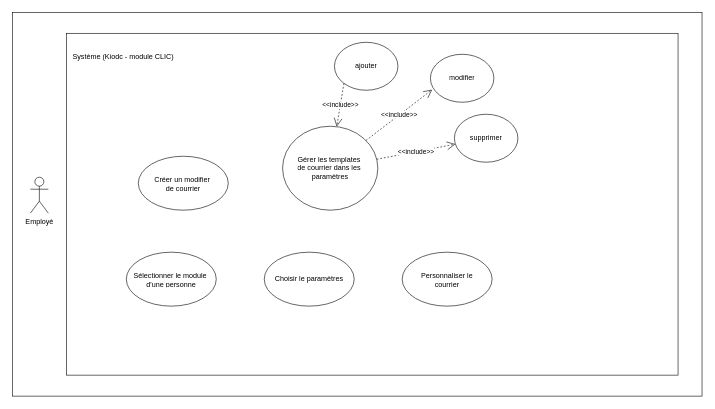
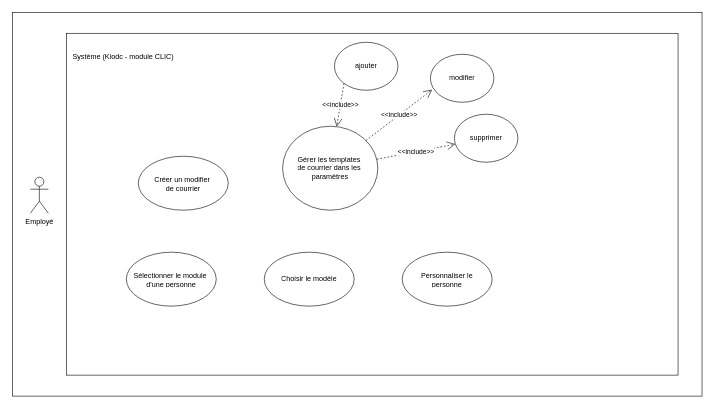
  <mxCell id="0" />
  <mxCell id="1" parent="0" />
  <mxCell id="2" value="" style="rounded=0;whiteSpace=wrap;html=1;" vertex="1" parent="1"><mxGeometry x="20" y="20" width="1150" height="640" as="geometry" /></mxCell>
  <mxCell id="3" value="Employé" style="shape=umlActor;verticalLabelPosition=bottom;verticalAlign=top;html=1;outlineConnect=0;" vertex="1" parent="1"><mxGeometry x="50" y="295" width="30" height="60" as="geometry" /></mxCell>
  <mxCell id="4" value="" style="rounded=0;whiteSpace=wrap;html=1;" vertex="1" parent="1"><mxGeometry x="110" y="55" width="1020" height="570" as="geometry" /></mxCell>
  <mxCell id="5" value="Système (Kiodc - module CLIC)" style="text;html=1;align=center;verticalAlign=middle;whiteSpace=wrap;rounded=0;" vertex="1" parent="1"><mxGeometry x="115" y="80" width="180" height="30" as="geometry" /></mxCell>
  <mxCell id="6" value="" style="group" vertex="1" connectable="0" parent="1"><mxGeometry x="430" y="420" width="170" height="90" as="geometry" /></mxCell>
  <mxCell id="7" value="" style="ellipse;whiteSpace=wrap;html=1;" vertex="1" parent="6"><mxGeometry x="10" width="150" height="90" as="geometry" /></mxCell>
- <mxCell id="8" value=" Choisir le paramètres" style="text;strokeColor=none;fillColor=none;align=center;verticalAlign=middle;spacingLeft=4;spacingRight=4;overflow=hidden;points=[[0,0.5],[1,0.5]];portConstraint=eastwest;rotatable=0;whiteSpace=wrap;html=1;" vertex="1" parent="6"><mxGeometry y="30" width="170" height="30" as="geometry" /></mxCell>
+ <mxCell id="8" value=" Choisir le modèle" style="text;strokeColor=none;fillColor=none;align=center;verticalAlign=middle;spacingLeft=4;spacingRight=4;overflow=hidden;points=[[0,0.5],[1,0.5]];portConstraint=eastwest;rotatable=0;whiteSpace=wrap;html=1;" vertex="1" parent="6"><mxGeometry y="30" width="170" height="30" as="geometry" /></mxCell>
  <mxCell id="9" value="" style="group" vertex="1" connectable="0" parent="1"><mxGeometry x="550" y="70" width="120" height="80" as="geometry" /></mxCell>
  <mxCell id="10" value="" style="ellipse;whiteSpace=wrap;html=1;" vertex="1" parent="9"><mxGeometry x="7.059" width="105.882" height="80" as="geometry" /></mxCell>
  <mxCell id="11" value=" ajouter" style="text;strokeColor=none;fillColor=none;align=center;verticalAlign=middle;spacingLeft=4;spacingRight=4;overflow=hidden;points=[[0,0.5],[1,0.5]];portConstraint=eastwest;rotatable=0;whiteSpace=wrap;html=1;" vertex="1" parent="9"><mxGeometry y="26.667" width="120.0" height="26.667" as="geometry" /></mxCell>
  <mxCell id="12" value="" style="group" vertex="1" connectable="0" parent="1"><mxGeometry x="220" y="260" width="170" height="90" as="geometry" /></mxCell>
  <mxCell id="13" value="" style="ellipse;whiteSpace=wrap;html=1;" vertex="1" parent="12"><mxGeometry x="10" width="150" height="90" as="geometry" /></mxCell>
  <mxCell id="14" value="Créer un modifier&amp;nbsp;&lt;div&gt;de courrier&lt;/div&gt;" style="text;strokeColor=none;fillColor=none;align=center;verticalAlign=middle;spacingLeft=4;spacingRight=4;overflow=hidden;points=[[0,0.5],[1,0.5]];portConstraint=eastwest;rotatable=0;whiteSpace=wrap;html=1;" vertex="1" parent="12"><mxGeometry y="30" width="170" height="30" as="geometry" /></mxCell>
  <mxCell id="15" value="" style="group" vertex="1" connectable="0" parent="1"><mxGeometry x="750" y="190" width="120" height="80" as="geometry" /></mxCell>
  <mxCell id="16" value="" style="ellipse;whiteSpace=wrap;html=1;" vertex="1" parent="15"><mxGeometry x="7.059" width="105.882" height="80" as="geometry" /></mxCell>
  <mxCell id="17" value=" supprimer" style="text;strokeColor=none;fillColor=none;align=center;verticalAlign=middle;spacingLeft=4;spacingRight=4;overflow=hidden;points=[[0,0.5],[1,0.5]];portConstraint=eastwest;rotatable=0;whiteSpace=wrap;html=1;" vertex="1" parent="15"><mxGeometry y="26.667" width="120.0" height="26.667" as="geometry" /></mxCell>
  <mxCell id="18" value="" style="group" vertex="1" connectable="0" parent="1"><mxGeometry x="710" y="90" width="120" height="80" as="geometry" /></mxCell>
  <mxCell id="19" value="" style="ellipse;whiteSpace=wrap;html=1;" vertex="1" parent="18"><mxGeometry x="7.059" width="105.882" height="80" as="geometry" /></mxCell>
  <mxCell id="20" value=" modifier" style="text;strokeColor=none;fillColor=none;align=center;verticalAlign=middle;spacingLeft=4;spacingRight=4;overflow=hidden;points=[[0,0.5],[1,0.5]];portConstraint=eastwest;rotatable=0;whiteSpace=wrap;html=1;" vertex="1" parent="18"><mxGeometry y="26.667" width="120.0" height="26.667" as="geometry" /></mxCell>
  <mxCell id="21" value="" style="group" vertex="1" connectable="0" parent="1"><mxGeometry x="510" y="250" width="130" height="100" as="geometry" /></mxCell>
  <mxCell id="22" value="" style="ellipse;whiteSpace=wrap;html=1;" vertex="1" parent="21"><mxGeometry x="7.059" width="105.882" height="80" as="geometry" /></mxCell>
  <mxCell id="23" value=" visualiser" style="text;strokeColor=none;fillColor=none;align=center;verticalAlign=middle;spacingLeft=4;spacingRight=4;overflow=hidden;points=[[0,0.5],[1,0.5]];portConstraint=eastwest;rotatable=0;whiteSpace=wrap;html=1;" vertex="1" parent="21"><mxGeometry y="26.667" width="120.0" height="26.667" as="geometry" /></mxCell>
  <mxCell id="24" value="" style="group" vertex="1" connectable="0" parent="21"><mxGeometry x="-50" y="-40" width="180" height="140" as="geometry" /></mxCell>
  <mxCell id="25" value="" style="ellipse;whiteSpace=wrap;html=1;" vertex="1" parent="24"><mxGeometry x="10.588" width="158.824" height="140" as="geometry" /></mxCell>
  <mxCell id="26" value=" Gérer les templates&amp;nbsp;&lt;div&gt;de courrier dans les&amp;nbsp;&lt;/div&gt;&lt;div&gt;paramètres&lt;/div&gt;" style="text;strokeColor=none;fillColor=none;align=center;verticalAlign=middle;spacingLeft=4;spacingRight=4;overflow=hidden;points=[[0,0.5],[1,0.5]];portConstraint=eastwest;rotatable=0;whiteSpace=wrap;html=1;" vertex="1" parent="24"><mxGeometry y="46.667" width="180" height="46.667" as="geometry" /></mxCell>
  <mxCell id="27" value="&amp;lt;&amp;lt;include&amp;gt;&amp;gt;" style="endArrow=open;endSize=12;dashed=1;html=1;rounded=0;exitX=0;exitY=1;exitDx=0;exitDy=0;" edge="1" parent="1" source="10" target="25"><mxGeometry width="160" relative="1" as="geometry"><mxPoint x="550" y="140" as="sourcePoint" /><mxPoint x="660" y="350" as="targetPoint" /></mxGeometry></mxCell>
  <mxCell id="28" value="&amp;lt;&amp;lt;include&amp;gt;&amp;gt;" style="endArrow=open;endSize=12;dashed=1;html=1;rounded=0;entryX=0.083;entryY=1.212;entryDx=0;entryDy=0;entryPerimeter=0;" edge="1" parent="1" source="25" target="20"><mxGeometry width="160" relative="1" as="geometry"><mxPoint x="525" y="272" as="sourcePoint" /><mxPoint x="567" y="217" as="targetPoint" /></mxGeometry></mxCell>
  <mxCell id="29" value="&amp;lt;&amp;lt;include&amp;gt;&amp;gt;" style="endArrow=open;endSize=12;dashed=1;html=1;rounded=0;" edge="1" parent="1" source="25" target="16"><mxGeometry width="160" relative="1" as="geometry"><mxPoint x="535" y="282" as="sourcePoint" /><mxPoint x="660" y="239" as="targetPoint" /></mxGeometry></mxCell>
  <mxCell id="30" value="" style="group" vertex="1" connectable="0" parent="1"><mxGeometry x="200" y="420" width="170" height="90" as="geometry" /></mxCell>
  <mxCell id="31" value="" style="ellipse;whiteSpace=wrap;html=1;" vertex="1" parent="30"><mxGeometry x="10" width="150" height="90" as="geometry" /></mxCell>
  <mxCell id="32" value="Sélectionner le module&amp;nbsp;&lt;div&gt;d'une personne&lt;/div&gt;" style="text;strokeColor=none;fillColor=none;align=center;verticalAlign=middle;spacingLeft=4;spacingRight=4;overflow=hidden;points=[[0,0.5],[1,0.5]];portConstraint=eastwest;rotatable=0;whiteSpace=wrap;html=1;" vertex="1" parent="30"><mxGeometry y="30" width="170" height="30" as="geometry" /></mxCell>
  <mxCell id="33" value="" style="group" vertex="1" connectable="0" parent="1"><mxGeometry x="660" y="420" width="170" height="90" as="geometry" /></mxCell>
  <mxCell id="34" value="" style="ellipse;whiteSpace=wrap;html=1;" vertex="1" parent="33"><mxGeometry x="10" width="150" height="90" as="geometry" /></mxCell>
- <mxCell id="35" value=" Personnaliser le&lt;div&gt;courrier&lt;/div&gt;" style="text;strokeColor=none;fillColor=none;align=center;verticalAlign=middle;spacingLeft=4;spacingRight=4;overflow=hidden;points=[[0,0.5],[1,0.5]];portConstraint=eastwest;rotatable=0;whiteSpace=wrap;html=1;" vertex="1" parent="33"><mxGeometry y="30" width="170" height="30" as="geometry" /></mxCell>
+ <mxCell id="35" value=" Personnaliser le&lt;div&gt;personne&lt;/div&gt;" style="text;strokeColor=none;fillColor=none;align=center;verticalAlign=middle;spacingLeft=4;spacingRight=4;overflow=hidden;points=[[0,0.5],[1,0.5]];portConstraint=eastwest;rotatable=0;whiteSpace=wrap;html=1;" vertex="1" parent="33"><mxGeometry y="30" width="170" height="30" as="geometry" /></mxCell>
